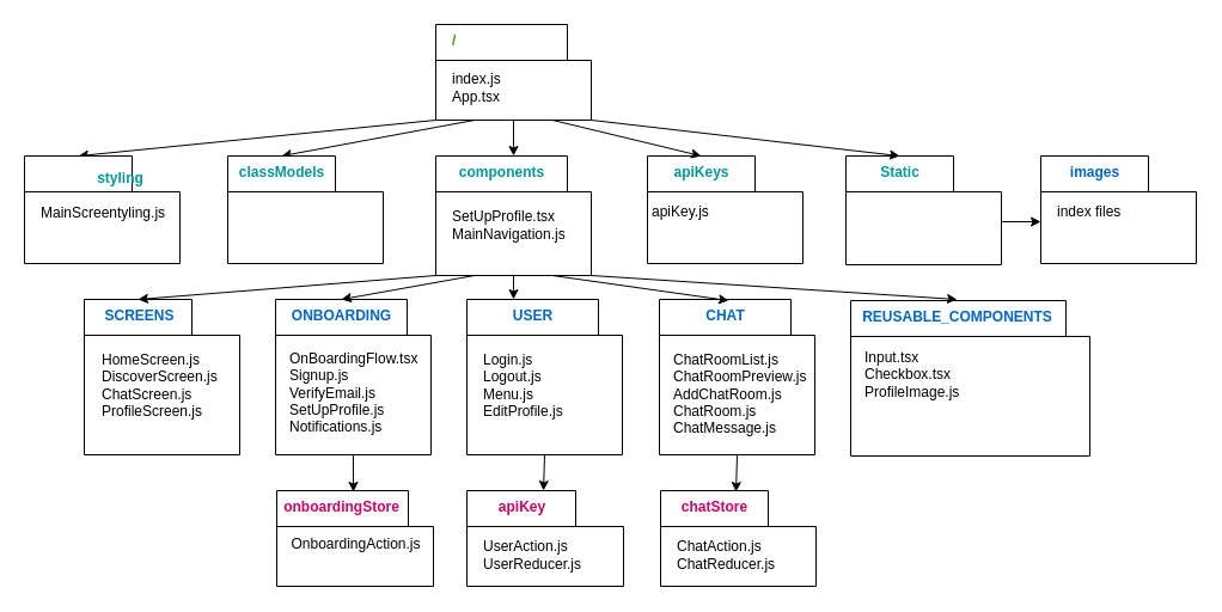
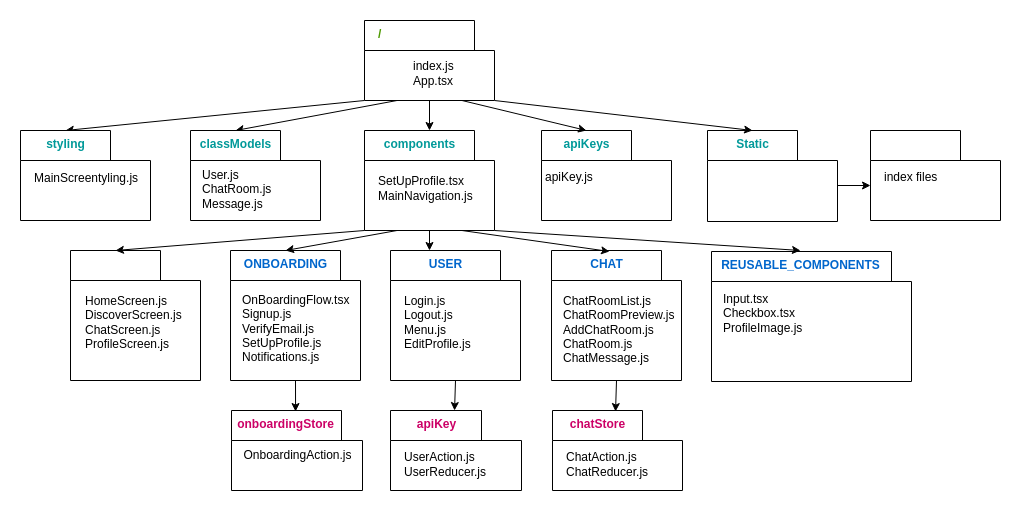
  <mxCell id="0" />
  <mxCell id="1" parent="0" />
  <mxCell id="2" value="" style="shape=folder;fontStyle=1;spacingTop=10;tabWidth=91;tabHeight=30;tabPosition=left;html=1;strokeColor=#000000;" parent="1" vertex="1"><mxGeometry x="390" y="410" width="131" height="80" as="geometry" /></mxCell>
  <mxCell id="3" value="" style="group;strokeColor=none;" parent="1" vertex="1" connectable="0"><mxGeometry x="70" y="250" width="130" height="160" as="geometry" /></mxCell>
  <mxCell id="4" value="" style="shape=folder;fontStyle=1;spacingTop=10;tabWidth=90;tabHeight=30;tabPosition=left;html=1;strokeColor=#000000;" parent="3" vertex="1"><mxGeometry width="130" height="130" as="geometry" /></mxCell>
- <mxCell id="5" value="&lt;b&gt;&lt;font color=&quot;#0066cc&quot;&gt;SCREENS&lt;/font&gt;&lt;/b&gt;" style="text;html=1;resizable=0;autosize=1;align=center;verticalAlign=middle;points=[];fillColor=none;strokeColor=none;rounded=0;" parent="3" vertex="1"><mxGeometry x="10.998" y="4.002" width="70" height="20" as="geometry" /></mxCell>
  <mxCell id="6" value="&lt;br&gt;HomeScreen.js&lt;br&gt;DiscoverScreen.js&lt;br&gt;ChatScreen.js&lt;br&gt;ProfileScreen.js" style="text;html=1;resizable=0;autosize=1;align=left;verticalAlign=middle;points=[];fillColor=none;strokeColor=none;rounded=0;" parent="3" vertex="1"><mxGeometry x="13" y="25" width="110" height="80" as="geometry" /></mxCell>
  <mxCell id="7" value="" style="group;strokeColor=none;" parent="1" vertex="1" connectable="0"><mxGeometry x="222" y="250" width="138" height="160" as="geometry" /></mxCell>
  <mxCell id="8" value="" style="shape=folder;fontStyle=1;spacingTop=10;tabWidth=110;tabHeight=30;tabPosition=left;html=1;strokeColor=#000000;" parent="7" vertex="1"><mxGeometry x="8" width="130" height="130" as="geometry" /></mxCell>
  <mxCell id="9" value="&lt;b&gt;&lt;font color=&quot;#0066cc&quot;&gt;ONBOARDING&lt;/font&gt;&lt;/b&gt;" style="text;html=1;resizable=0;autosize=1;align=center;verticalAlign=middle;points=[];fillColor=none;strokeColor=none;rounded=0;" parent="7" vertex="1"><mxGeometry x="12.998" y="4.002" width="100" height="20" as="geometry" /></mxCell>
  <mxCell id="10" value="&lt;br&gt;OnBoardingFlow.tsx&lt;br&gt;Signup.js&lt;br&gt;VerifyEmail.js&lt;br&gt;SetUpProfile.js&lt;br&gt;Notifications.js" style="text;html=1;resizable=0;autosize=1;align=left;verticalAlign=middle;points=[];fillColor=none;strokeColor=none;rounded=0;" parent="7" vertex="1"><mxGeometry x="18" y="26" width="120" height="90" as="geometry" /></mxCell>
  <mxCell id="11" value="" style="group;strokeColor=none;" parent="1" vertex="1" connectable="0"><mxGeometry x="359" y="140" width="140" height="280" as="geometry" /></mxCell>
  <mxCell id="12" value="" style="shape=folder;fontStyle=1;spacingTop=10;tabWidth=110;tabHeight=30;tabPosition=left;html=1;strokeColor=#000000;" parent="11" vertex="1"><mxGeometry x="31" y="110" width="130" height="130" as="geometry" /></mxCell>
  <mxCell id="13" value="&lt;b&gt;&lt;font color=&quot;#0066cc&quot;&gt;USER&lt;/font&gt;&lt;/b&gt;" style="text;html=1;resizable=0;autosize=1;align=center;verticalAlign=middle;points=[];fillColor=none;strokeColor=none;rounded=0;" parent="11" vertex="1"><mxGeometry x="60.998" y="114.002" width="50" height="20" as="geometry" /></mxCell>
  <mxCell id="14" value="&lt;br&gt;Login.js&lt;br&gt;Logout.js&lt;br&gt;Menu.js&lt;br&gt;EditProfile.js" style="text;html=1;resizable=0;autosize=1;align=left;verticalAlign=middle;points=[];fillColor=none;strokeColor=none;rounded=0;" parent="11" vertex="1"><mxGeometry x="43" y="135" width="80" height="80" as="geometry" /></mxCell>
  <mxCell id="15" style="edgeStyle=none;html=1;exitX=0.5;exitY=1;exitDx=0;exitDy=0;exitPerimeter=0;entryX=0.18;entryY=-0.2;entryDx=0;entryDy=0;entryPerimeter=0;strokeColor=#000000;" parent="11" source="16" target="13" edge="1"><mxGeometry relative="1" as="geometry" /></mxCell>
  <mxCell id="16" value="" style="shape=folder;fontStyle=1;spacingTop=10;tabWidth=110;tabHeight=30;tabPosition=left;html=1;strokeColor=#000000;" parent="11" vertex="1"><mxGeometry x="5" y="-10" width="130" height="100" as="geometry" /></mxCell>
  <mxCell id="17" value="&lt;b&gt;&lt;font color=&quot;#009999&quot;&gt;components&lt;/font&gt;&lt;/b&gt;" style="text;html=1;resizable=0;autosize=1;align=center;verticalAlign=middle;points=[];fillColor=none;strokeColor=none;rounded=0;" parent="11" vertex="1"><mxGeometry x="14.998" y="-5.998" width="90" height="20" as="geometry" /></mxCell>
  <mxCell id="18" value="SetUpProfile.tsx&lt;br&gt;MainNavigation.js" style="text;html=1;resizable=0;autosize=1;align=left;verticalAlign=middle;points=[];fillColor=none;strokeColor=none;rounded=0;" parent="11" vertex="1"><mxGeometry x="17" y="33" width="120" height="30" as="geometry" /></mxCell>
  <mxCell id="19" value="" style="group;strokeColor=none;" parent="1" vertex="1" connectable="0"><mxGeometry x="520" y="140" width="161" height="270" as="geometry" /></mxCell>
  <mxCell id="20" value="" style="shape=folder;fontStyle=1;spacingTop=10;tabWidth=110;tabHeight=30;tabPosition=left;html=1;strokeColor=#000000;" parent="19" vertex="1"><mxGeometry x="31" y="110" width="130" height="130" as="geometry" /></mxCell>
  <mxCell id="21" value="&lt;b&gt;&lt;font color=&quot;#0066cc&quot;&gt;CHAT&lt;/font&gt;&lt;/b&gt;" style="text;html=1;resizable=0;autosize=1;align=center;verticalAlign=middle;points=[];fillColor=none;strokeColor=none;rounded=0;" parent="19" vertex="1"><mxGeometry x="60.998" y="114.002" width="50" height="20" as="geometry" /></mxCell>
  <mxCell id="22" value="&lt;br&gt;&lt;br&gt;ChatRoomList.js&lt;br&gt;ChatRoomPreview.js&lt;br&gt;AddChatRoom.js&lt;br&gt;ChatRoom.js&lt;br&gt;ChatMessage.js" style="text;html=1;resizable=0;autosize=1;align=left;verticalAlign=middle;points=[];fillColor=none;strokeColor=none;rounded=0;" parent="19" vertex="1"><mxGeometry x="41" y="125" width="130" height="100" as="geometry" /></mxCell>
  <mxCell id="23" value="" style="shape=folder;fontStyle=1;spacingTop=10;tabWidth=90;tabHeight=30;tabPosition=left;html=1;strokeColor=#000000;" vertex="1" parent="19"><mxGeometry x="21" y="-10" width="130" height="90" as="geometry" /></mxCell>
  <mxCell id="24" value="&lt;b&gt;&lt;font color=&quot;#009999&quot;&gt;apiKeys&lt;/font&gt;&lt;/b&gt;" style="text;html=1;resizable=0;autosize=1;align=center;verticalAlign=middle;points=[];fillColor=none;strokeColor=none;rounded=0;" vertex="1" parent="19"><mxGeometry x="35.998" y="-5.998" width="60" height="20" as="geometry" /></mxCell>
  <mxCell id="25" value="apiKey.js" style="text;html=1;resizable=0;autosize=1;align=left;verticalAlign=middle;points=[];fillColor=none;strokeColor=none;rounded=0;" vertex="1" parent="19"><mxGeometry x="23" y="27" width="60" height="20" as="geometry" /></mxCell>
  <mxCell id="26" value="" style="shape=folder;fontStyle=1;spacingTop=10;tabWidth=90;tabHeight=30;tabPosition=left;html=1;strokeColor=#000000;" parent="1" vertex="1"><mxGeometry x="552" y="410" width="130" height="80" as="geometry" /></mxCell>
  <mxCell id="27" value="&lt;b&gt;&lt;font color=&quot;#cc0066&quot;&gt;chatStore&lt;/font&gt;&lt;/b&gt;" style="text;html=1;resizable=0;autosize=1;align=center;verticalAlign=middle;points=[];fillColor=none;strokeColor=none;rounded=0;" parent="1" vertex="1"><mxGeometry x="561.998" y="414.002" width="70" height="20" as="geometry" /></mxCell>
  <mxCell id="28" value="&lt;b&gt;&lt;font color=&quot;#cc0066&quot;&gt;apiKey&lt;/font&gt;&lt;/b&gt;" style="text;html=1;resizable=0;autosize=1;align=center;verticalAlign=middle;points=[];fillColor=none;strokeColor=none;rounded=0;" parent="1" vertex="1"><mxGeometry x="400.998" y="414.002" width="70" height="20" as="geometry" /></mxCell>
  <mxCell id="29" value="&lt;span style=&quot;font-weight: normal&quot;&gt;OnboardingAction.js&lt;/span&gt;" style="shape=folder;fontStyle=1;spacingTop=10;tabWidth=110;tabHeight=30;tabPosition=left;html=1;strokeColor=#000000;" parent="1" vertex="1"><mxGeometry x="231" y="410" width="131" height="80" as="geometry" /></mxCell>
  <mxCell id="30" value="&lt;b&gt;&lt;font color=&quot;#cc0066&quot;&gt;onboardingStore&lt;/font&gt;&lt;/b&gt;" style="text;html=1;resizable=0;autosize=1;align=center;verticalAlign=middle;points=[];fillColor=none;strokeColor=none;rounded=0;" parent="1" vertex="1"><mxGeometry x="229.998" y="414.002" width="110" height="20" as="geometry" /></mxCell>
  <mxCell id="31" value="" style="group;strokeColor=none;" parent="1" vertex="1" connectable="0"><mxGeometry x="660" y="141" width="224.998" height="280" as="geometry" /></mxCell>
  <mxCell id="32" value="" style="shape=folder;fontStyle=1;spacingTop=10;tabWidth=180;tabHeight=30;tabPosition=left;html=1;strokeColor=#000000;" parent="31" vertex="1"><mxGeometry x="51" y="110" width="200" height="130" as="geometry" /></mxCell>
  <mxCell id="33" value="&lt;b&gt;&lt;font color=&quot;#0066cc&quot;&gt;REUSABLE_COMPONENTS&lt;/font&gt;&lt;/b&gt;" style="text;html=1;resizable=0;autosize=1;align=center;verticalAlign=middle;points=[];fillColor=none;strokeColor=none;rounded=0;" parent="31" vertex="1"><mxGeometry x="54.998" y="114.002" width="170" height="20" as="geometry" /></mxCell>
  <mxCell id="34" value="Input.tsx&lt;br&gt;Checkbox.tsx&lt;br&gt;ProfileImage.js" style="text;html=1;resizable=0;autosize=1;align=left;verticalAlign=middle;points=[];fillColor=none;strokeColor=none;rounded=0;" parent="31" vertex="1"><mxGeometry x="61" y="147" width="90" height="50" as="geometry" /></mxCell>
  <mxCell id="35" value="" style="shape=folder;fontStyle=1;spacingTop=10;tabWidth=90;tabHeight=30;tabPosition=left;html=1;strokeColor=#000000;" vertex="1" parent="31"><mxGeometry x="47" y="-11" width="130" height="91" as="geometry" /></mxCell>
  <mxCell id="36" value="&lt;b&gt;&lt;font color=&quot;#009999&quot;&gt;Static&lt;/font&gt;&lt;/b&gt;" style="text;html=1;resizable=0;autosize=1;align=center;verticalAlign=middle;points=[];fillColor=none;strokeColor=none;rounded=0;" vertex="1" parent="31"><mxGeometry x="66.998" y="-6.998" width="50" height="20" as="geometry" /></mxCell>
  <mxCell id="37" value="&lt;br&gt;UserAction.js&lt;br&gt;UserReducer.js" style="text;html=1;resizable=0;autosize=1;align=left;verticalAlign=middle;points=[];fillColor=none;strokeColor=none;rounded=0;" parent="1" vertex="1"><mxGeometry x="402" y="432" width="100" height="50" as="geometry" /></mxCell>
  <mxCell id="38" value="&lt;br&gt;ChatAction.js&lt;br&gt;ChatReducer.js" style="text;html=1;resizable=0;autosize=1;align=left;verticalAlign=middle;points=[];fillColor=none;strokeColor=none;rounded=0;" parent="1" vertex="1"><mxGeometry x="564" y="432" width="100" height="50" as="geometry" /></mxCell>
  <mxCell id="39" value="" style="endArrow=classic;html=1;exitX=0.5;exitY=1;exitDx=0;exitDy=0;exitPerimeter=0;strokeColor=#000000;" parent="1" source="51" edge="1"><mxGeometry width="50" height="50" relative="1" as="geometry"><mxPoint x="630" y="300" as="sourcePoint" /><mxPoint x="429" y="130" as="targetPoint" /></mxGeometry></mxCell>
  <mxCell id="40" style="edgeStyle=none;html=1;exitX=0.25;exitY=1;exitDx=0;exitDy=0;exitPerimeter=0;entryX=0;entryY=0;entryDx=55;entryDy=0;entryPerimeter=0;strokeColor=#000000;" parent="1" source="16" target="8" edge="1"><mxGeometry relative="1" as="geometry" /></mxCell>
  <mxCell id="41" style="edgeStyle=none;html=1;exitX=0;exitY=0;exitDx=0;exitDy=100;exitPerimeter=0;entryX=0;entryY=0;entryDx=45;entryDy=0;entryPerimeter=0;strokeColor=#000000;" parent="1" source="16" target="4" edge="1"><mxGeometry relative="1" as="geometry" /></mxCell>
  <mxCell id="42" style="edgeStyle=none;html=1;exitX=0.75;exitY=1;exitDx=0;exitDy=0;exitPerimeter=0;entryX=0.56;entryY=-0.15;entryDx=0;entryDy=0;entryPerimeter=0;strokeColor=#000000;" parent="1" source="16" target="21" edge="1"><mxGeometry relative="1" as="geometry" /></mxCell>
  <mxCell id="43" style="edgeStyle=none;html=1;exitX=0;exitY=0;exitDx=130;exitDy=100;exitPerimeter=0;strokeColor=#000000;" parent="1" source="16" edge="1"><mxGeometry relative="1" as="geometry"><mxPoint x="800" y="250" as="targetPoint" /></mxGeometry></mxCell>
  <mxCell id="44" style="edgeStyle=none;html=1;exitX=0.5;exitY=1;exitDx=0;exitDy=0;exitPerimeter=0;entryX=0.489;entryY=0.013;entryDx=0;entryDy=0;entryPerimeter=0;strokeColor=#000000;" parent="1" source="8" target="29" edge="1"><mxGeometry relative="1" as="geometry" /></mxCell>
  <mxCell id="45" style="edgeStyle=none;html=1;exitX=0.5;exitY=1;exitDx=0;exitDy=0;exitPerimeter=0;entryX=0.489;entryY=0;entryDx=0;entryDy=0;entryPerimeter=0;strokeColor=#000000;" parent="1" source="12" target="2" edge="1"><mxGeometry relative="1" as="geometry" /></mxCell>
  <mxCell id="46" style="edgeStyle=none;html=1;exitX=0.5;exitY=1;exitDx=0;exitDy=0;exitPerimeter=0;entryX=0.485;entryY=0.013;entryDx=0;entryDy=0;entryPerimeter=0;strokeColor=#000000;" parent="1" source="20" target="26" edge="1"><mxGeometry relative="1" as="geometry" /></mxCell>
  <mxCell id="47" style="edgeStyle=none;html=1;exitX=0.75;exitY=1;exitDx=0;exitDy=0;exitPerimeter=0;entryX=0;entryY=0;entryDx=45;entryDy=0;entryPerimeter=0;strokeColor=#000000;" edge="1" parent="1" source="51" target="23"><mxGeometry relative="1" as="geometry" /></mxCell>
  <mxCell id="48" style="edgeStyle=none;html=1;exitX=0.25;exitY=1;exitDx=0;exitDy=0;exitPerimeter=0;entryX=0;entryY=0;entryDx=45;entryDy=0;entryPerimeter=0;strokeColor=#000000;" edge="1" parent="1" source="51" target="54"><mxGeometry relative="1" as="geometry" /></mxCell>
  <mxCell id="49" style="edgeStyle=none;html=1;exitX=0;exitY=0;exitDx=0;exitDy=80;exitPerimeter=0;entryX=0;entryY=0;entryDx=45;entryDy=0;entryPerimeter=0;strokeColor=#000000;" edge="1" parent="1" source="51" target="60"><mxGeometry relative="1" as="geometry" /></mxCell>
  <mxCell id="50" style="edgeStyle=none;html=1;exitX=0;exitY=0;exitDx=130;exitDy=80;exitPerimeter=0;entryX=0;entryY=0;entryDx=45;entryDy=0;entryPerimeter=0;strokeColor=#000000;" edge="1" parent="1" source="51" target="35"><mxGeometry relative="1" as="geometry" /></mxCell>
  <mxCell id="51" value="" style="shape=folder;fontStyle=1;spacingTop=10;tabWidth=110;tabHeight=30;tabPosition=left;html=1;strokeColor=#000000;" parent="1" vertex="1"><mxGeometry x="364" y="20" width="130" height="80" as="geometry" /></mxCell>
  <mxCell id="52" value="&lt;b&gt;&lt;font color=&quot;#4d9900&quot;&gt;/&lt;/font&gt;&lt;/b&gt;" style="text;html=1;resizable=0;autosize=1;align=left;verticalAlign=middle;points=[];fillColor=none;strokeColor=none;rounded=0;" parent="1" vertex="1"><mxGeometry x="375.998" y="24.002" width="20" height="20" as="geometry" /></mxCell>
- <mxCell id="53" value="index.js&lt;br&gt;App.tsx" style="text;html=1;resizable=0;autosize=1;align=left;verticalAlign=middle;points=[];fillColor=none;strokeColor=none;rounded=0;" parent="1" vertex="1"><mxGeometry x="376" y="58" width="60" height="30" as="geometry" /></mxCell>
+ <mxCell id="53" value="index.js&lt;br&gt;App.tsx" style="text;html=1;resizable=0;autosize=1;align=left;verticalAlign=middle;points=[];fillColor=none;strokeColor=none;rounded=0;" parent="1" vertex="1"><mxGeometry x="411" y="58" width="60" height="30" as="geometry" /></mxCell>
  <mxCell id="54" value="" style="shape=folder;fontStyle=1;spacingTop=10;tabWidth=90;tabHeight=30;tabPosition=left;html=1;strokeColor=#000000;" vertex="1" parent="1"><mxGeometry x="190" y="130" width="130" height="90" as="geometry" /></mxCell>
  <mxCell id="55" value="&lt;b&gt;&lt;font color=&quot;#009999&quot;&gt;classModels&lt;/font&gt;&lt;/b&gt;" style="text;html=1;resizable=0;autosize=1;align=center;verticalAlign=middle;points=[];fillColor=none;strokeColor=none;rounded=0;" vertex="1" parent="1"><mxGeometry x="189.998" y="134.002" width="90" height="20" as="geometry" /></mxCell>
+ <mxCell id="56" value="User.js&lt;br&gt;ChatRoom.js&lt;br&gt;Message.js" style="text;html=1;resizable=0;autosize=1;align=left;verticalAlign=middle;points=[];fillColor=none;strokeColor=none;rounded=0;" vertex="1" parent="1"><mxGeometry x="200" y="164" width="80" height="50" as="geometry" /></mxCell>
  <mxCell id="57" value="" style="shape=folder;fontStyle=1;spacingTop=10;tabWidth=90;tabHeight=30;tabPosition=left;html=1;strokeColor=#000000;" vertex="1" parent="1"><mxGeometry x="870" y="130" width="130" height="90" as="geometry" /></mxCell>
- <mxCell id="58" value="&lt;b&gt;&lt;font color=&quot;#0066cc&quot;&gt;images&lt;/font&gt;&lt;/b&gt;" style="text;html=1;resizable=0;autosize=1;align=center;verticalAlign=middle;points=[];fillColor=none;strokeColor=none;rounded=0;" vertex="1" parent="1"><mxGeometry x="884.998" y="134.002" width="60" height="20" as="geometry" /></mxCell>
  <mxCell id="59" value="index files" style="text;html=1;resizable=0;autosize=1;align=left;verticalAlign=middle;points=[];fillColor=none;strokeColor=none;rounded=0;" vertex="1" parent="1"><mxGeometry x="882" y="167" width="70" height="20" as="geometry" /></mxCell>
  <mxCell id="60" value="" style="shape=folder;fontStyle=1;spacingTop=10;tabWidth=90;tabHeight=30;tabPosition=left;html=1;strokeColor=#000000;" vertex="1" parent="1"><mxGeometry x="20" y="130" width="130" height="90" as="geometry" /></mxCell>
- <mxCell id="61" value="&lt;b&gt;&lt;font color=&quot;#009999&quot;&gt;styling&lt;/font&gt;&lt;/b&gt;" style="text;html=1;resizable=0;autosize=1;align=center;verticalAlign=middle;points=[];fillColor=none;strokeColor=none;rounded=0;" vertex="1" parent="1"><mxGeometry x="74.998" y="139.002" width="50" height="20" as="geometry" /></mxCell>
+ <mxCell id="61" value="&lt;b&gt;&lt;font color=&quot;#009999&quot;&gt;styling&lt;/font&gt;&lt;/b&gt;" style="text;html=1;resizable=0;autosize=1;align=center;verticalAlign=middle;points=[];fillColor=none;strokeColor=none;rounded=0;" vertex="1" parent="1"><mxGeometry x="39.998" y="134.002" width="50" height="20" as="geometry" /></mxCell>
  <mxCell id="62" value="MainScreentyling.js" style="text;html=1;resizable=0;autosize=1;align=left;verticalAlign=middle;points=[];fillColor=none;strokeColor=none;rounded=0;" vertex="1" parent="1"><mxGeometry x="32" y="168" width="120" height="20" as="geometry" /></mxCell>
  <mxCell id="63" style="edgeStyle=none;html=1;exitX=0;exitY=0;exitDx=130;exitDy=55;exitPerimeter=0;entryX=0;entryY=0;entryDx=0;entryDy=55;entryPerimeter=0;strokeColor=#000000;" edge="1" parent="1" source="35" target="57"><mxGeometry relative="1" as="geometry" /></mxCell>
